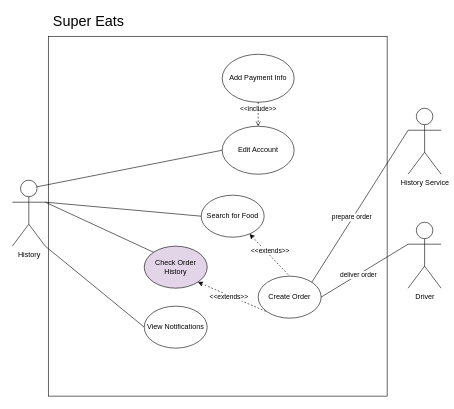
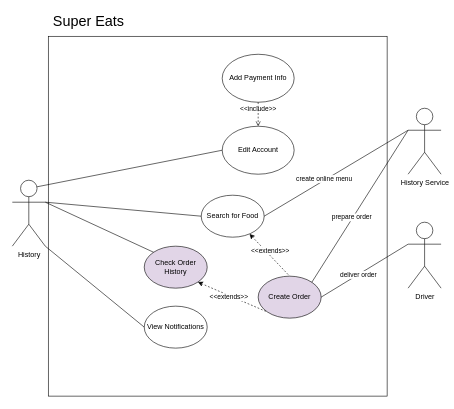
  <mxCell id="0" />
  <mxCell id="1" parent="0" />
  <mxCell id="2" value="History" style="shape=umlActor;verticalLabelPosition=bottom;verticalAlign=top;html=1;outlineConnect=0;" parent="1" vertex="1"><mxGeometry x="20" y="300" width="55" height="110" as="geometry" /></mxCell>
  <mxCell id="3" value="" style="rounded=0;whiteSpace=wrap;html=1;fillColor=none;" parent="1" vertex="1"><mxGeometry x="80" y="60" width="565" height="600" as="geometry" /></mxCell>
  <mxCell id="4" value="&lt;font style=&quot;font-size: 24px;&quot;&gt;Super Eats&lt;/font&gt;" style="text;html=1;strokeColor=none;fillColor=none;align=center;verticalAlign=middle;whiteSpace=wrap;rounded=0;" parent="1" vertex="1"><mxGeometry x="80" y="20" width="135" height="30" as="geometry" /></mxCell>
  <mxCell id="5" style="rounded=0;orthogonalLoop=1;jettySize=auto;html=1;entryX=0.5;entryY=0;entryDx=0;entryDy=0;startArrow=classic;startFill=1;dashed=1;endArrow=none;endFill=0;" parent="1" source="7" target="8" edge="1"><mxGeometry relative="1" as="geometry" /></mxCell>
  <mxCell id="6" value="&amp;lt;&amp;lt;extends&amp;gt;&amp;gt;" style="edgeLabel;html=1;align=center;verticalAlign=middle;resizable=0;points=[];" parent="5" vertex="1" connectable="0"><mxGeometry x="-0.204" relative="1" as="geometry"><mxPoint x="7" as="offset" /></mxGeometry></mxCell>
  <mxCell id="7" value="Search for Food" style="ellipse;whiteSpace=wrap;html=1;" parent="1" vertex="1"><mxGeometry x="335" y="325" width="105" height="70" as="geometry" /></mxCell>
- <mxCell id="8" value="Create Order" style="ellipse;whiteSpace=wrap;html=1;" parent="1" vertex="1"><mxGeometry x="430" y="460" width="105" height="70" as="geometry" /></mxCell>
+ <mxCell id="8" value="Create Order" style="ellipse;whiteSpace=wrap;html=1;fillColor=#e1d5e7;" parent="1" vertex="1"><mxGeometry x="430" y="460" width="105" height="70" as="geometry" /></mxCell>
  <mxCell id="9" style="rounded=0;orthogonalLoop=1;jettySize=auto;html=1;exitX=1;exitY=1;exitDx=0;exitDy=0;startArrow=classic;startFill=1;endArrow=none;endFill=0;dashed=1;entryX=0;entryY=1;entryDx=0;entryDy=0;" parent="1" source="11" target="8" edge="1"><mxGeometry relative="1" as="geometry"><mxPoint x="395" y="515" as="targetPoint" /></mxGeometry></mxCell>
  <mxCell id="10" value="&amp;lt;&amp;lt;extends&amp;gt;&amp;gt;" style="edgeLabel;html=1;align=center;verticalAlign=middle;resizable=0;points=[];" parent="9" vertex="1" connectable="0"><mxGeometry x="-0.241" relative="1" as="geometry"><mxPoint x="7" y="6" as="offset" /></mxGeometry></mxCell>
  <mxCell id="11" value="Check Order History" style="ellipse;whiteSpace=wrap;html=1;fillColor=#e1d5e7;" parent="1" vertex="1"><mxGeometry x="240" y="410" width="105" height="70" as="geometry" /></mxCell>
  <mxCell id="12" value="Edit Account" style="ellipse;whiteSpace=wrap;html=1;" parent="1" vertex="1"><mxGeometry x="370" y="210" width="120" height="80" as="geometry" /></mxCell>
  <mxCell id="13" value="Add Payment Info" style="ellipse;whiteSpace=wrap;html=1;" parent="1" vertex="1"><mxGeometry x="370" y="90" width="120" height="80" as="geometry" /></mxCell>
  <mxCell id="14" value="View Notifications" style="ellipse;whiteSpace=wrap;html=1;" parent="1" vertex="1"><mxGeometry x="240" y="510" width="105" height="70" as="geometry" /></mxCell>
  <mxCell id="15" style="rounded=0;orthogonalLoop=1;jettySize=auto;html=1;exitX=1;exitY=0.333;exitDx=0;exitDy=0;exitPerimeter=0;entryX=0;entryY=0;entryDx=0;entryDy=0;endArrow=none;endFill=0;" parent="1" source="2" target="11" edge="1"><mxGeometry relative="1" as="geometry"><mxPoint x="85" y="347" as="sourcePoint" /><mxPoint x="180" y="325" as="targetPoint" /></mxGeometry></mxCell>
  <mxCell id="16" style="rounded=0;orthogonalLoop=1;jettySize=auto;html=1;exitX=1;exitY=1;exitDx=0;exitDy=0;exitPerimeter=0;entryX=0;entryY=0.5;entryDx=0;entryDy=0;endArrow=none;endFill=0;" parent="1" source="2" target="14" edge="1"><mxGeometry relative="1" as="geometry"><mxPoint x="95" y="357" as="sourcePoint" /><mxPoint x="190" y="335" as="targetPoint" /></mxGeometry></mxCell>
  <mxCell id="17" style="rounded=0;orthogonalLoop=1;jettySize=auto;html=1;exitX=1;exitY=0.333;exitDx=0;exitDy=0;exitPerimeter=0;endArrow=none;endFill=0;entryX=0;entryY=0.5;entryDx=0;entryDy=0;" parent="1" source="2" target="7" edge="1"><mxGeometry relative="1" as="geometry"><mxPoint x="130" y="342.38" as="sourcePoint" /><mxPoint x="175" y="350" as="targetPoint" /></mxGeometry></mxCell>
  <mxCell id="18" value="" style="endArrow=none;html=1;rounded=0;exitX=0.75;exitY=0.1;exitDx=0;exitDy=0;exitPerimeter=0;entryX=0;entryY=0.5;entryDx=0;entryDy=0;" parent="1" source="2" target="12" edge="1"><mxGeometry width="50" height="50" relative="1" as="geometry"><mxPoint x="80" y="340" as="sourcePoint" /><mxPoint x="320" y="250" as="targetPoint" /></mxGeometry></mxCell>
  <mxCell id="19" value="&amp;lt;&amp;lt;include&amp;gt;&amp;gt;" style="html=1;verticalAlign=bottom;labelBackgroundColor=none;endArrow=open;endFill=0;dashed=1;rounded=0;entryX=0.5;entryY=0;entryDx=0;entryDy=0;" parent="1" source="13" target="12" edge="1"><mxGeometry width="160" relative="1" as="geometry"><mxPoint x="425" y="200" as="sourcePoint" /><mxPoint x="585" y="200" as="targetPoint" /></mxGeometry></mxCell>
+ <mxCell id="20" style="rounded=0;orthogonalLoop=1;jettySize=auto;html=1;exitX=0;exitY=0.333;exitDx=0;exitDy=0;exitPerimeter=0;entryX=1;entryY=0.5;entryDx=0;entryDy=0;endArrow=none;endFill=0;" parent="1" source="24" target="7" edge="1"><mxGeometry relative="1" as="geometry" /></mxCell>
+ <mxCell id="21" value="create online menu" style="edgeLabel;html=1;align=center;verticalAlign=middle;resizable=0;points=[];" parent="20" vertex="1" connectable="0"><mxGeometry x="0.158" y="-2" relative="1" as="geometry"><mxPoint as="offset" /></mxGeometry></mxCell>
  <mxCell id="22" style="rounded=0;orthogonalLoop=1;jettySize=auto;html=1;exitX=0;exitY=0.333;exitDx=0;exitDy=0;exitPerimeter=0;entryX=1;entryY=0;entryDx=0;entryDy=0;endArrow=none;endFill=0;" parent="1" source="24" target="8" edge="1"><mxGeometry relative="1" as="geometry" /></mxCell>
  <mxCell id="23" value="prepare order" style="edgeLabel;html=1;align=center;verticalAlign=middle;resizable=0;points=[];" parent="22" vertex="1" connectable="0"><mxGeometry x="0.156" y="-2" relative="1" as="geometry"><mxPoint as="offset" /></mxGeometry></mxCell>
  <mxCell id="24" value="History Service" style="shape=umlActor;verticalLabelPosition=bottom;verticalAlign=top;html=1;outlineConnect=0;" parent="1" vertex="1"><mxGeometry x="680" y="180" width="55" height="110" as="geometry" /></mxCell>
  <mxCell id="25" style="rounded=0;orthogonalLoop=1;jettySize=auto;html=1;exitX=0;exitY=0.333;exitDx=0;exitDy=0;exitPerimeter=0;entryX=1;entryY=0.5;entryDx=0;entryDy=0;endArrow=none;endFill=0;" parent="1" source="27" target="8" edge="1"><mxGeometry relative="1" as="geometry" /></mxCell>
  <mxCell id="26" value="deliver order" style="edgeLabel;html=1;align=center;verticalAlign=middle;resizable=0;points=[];" parent="25" vertex="1" connectable="0"><mxGeometry x="0.15" relative="1" as="geometry"><mxPoint as="offset" /></mxGeometry></mxCell>
  <mxCell id="27" value="Driver" style="shape=umlActor;verticalLabelPosition=bottom;verticalAlign=top;html=1;outlineConnect=0;" parent="1" vertex="1"><mxGeometry x="680" y="370" width="55" height="110" as="geometry" /></mxCell>
